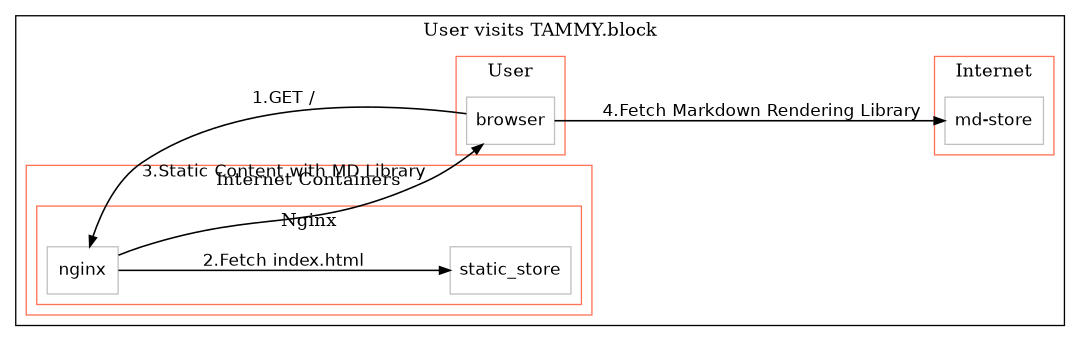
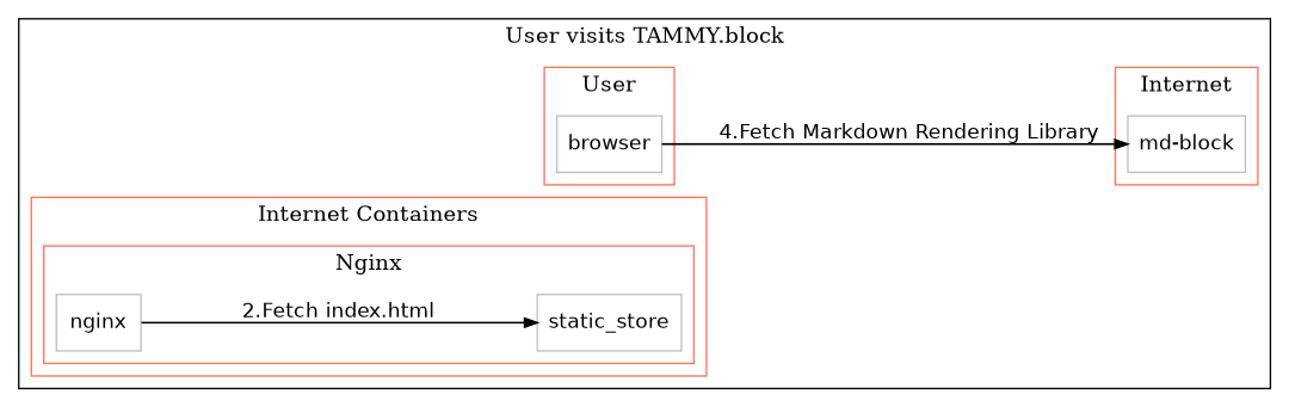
  digraph {
    compound=true
    rankdir=LR
    node [color=Grey fontname=Helvetica fontsize=13 margin=0.1 shape=box]
    edge [arrowsize=0.8 fontname=Helvetica fontsize=13 penwidth=1.2]
    n1 [label=nginx]
    n2 [label=static_store]
    n3 [label=browser]
-   n4 [label="md-store"]
+   n4 [label="md-block"]
    subgraph cluster_1 {
      color=Black
      label="User visits TAMMY.block"
      rankdir=TB
      subgraph cluster_2 {
        color=Coral1
        label="Internet Containers"
        rankdir=TB
        subgraph cluster_3 {
          color=Coral1
          label=Nginx
          rankdir=TB
          n1
          n2
        }
      }
      subgraph cluster_4 {
        color=Coral1
        label=User
        rankdir=TB
        n3
      }
      subgraph cluster_5 {
        color=Coral1
        label=Internet
        rankdir=TB
        n4
      }
    }
    n1 -> n2 [label="2.Fetch index.html"]
-   n1 -> n3 [label="3.Static Content with MD Library"]
-   n3 -> n1 [label="1.GET /"]
    n3 -> n4 [label="4.Fetch Markdown Rendering Library"]
  }
